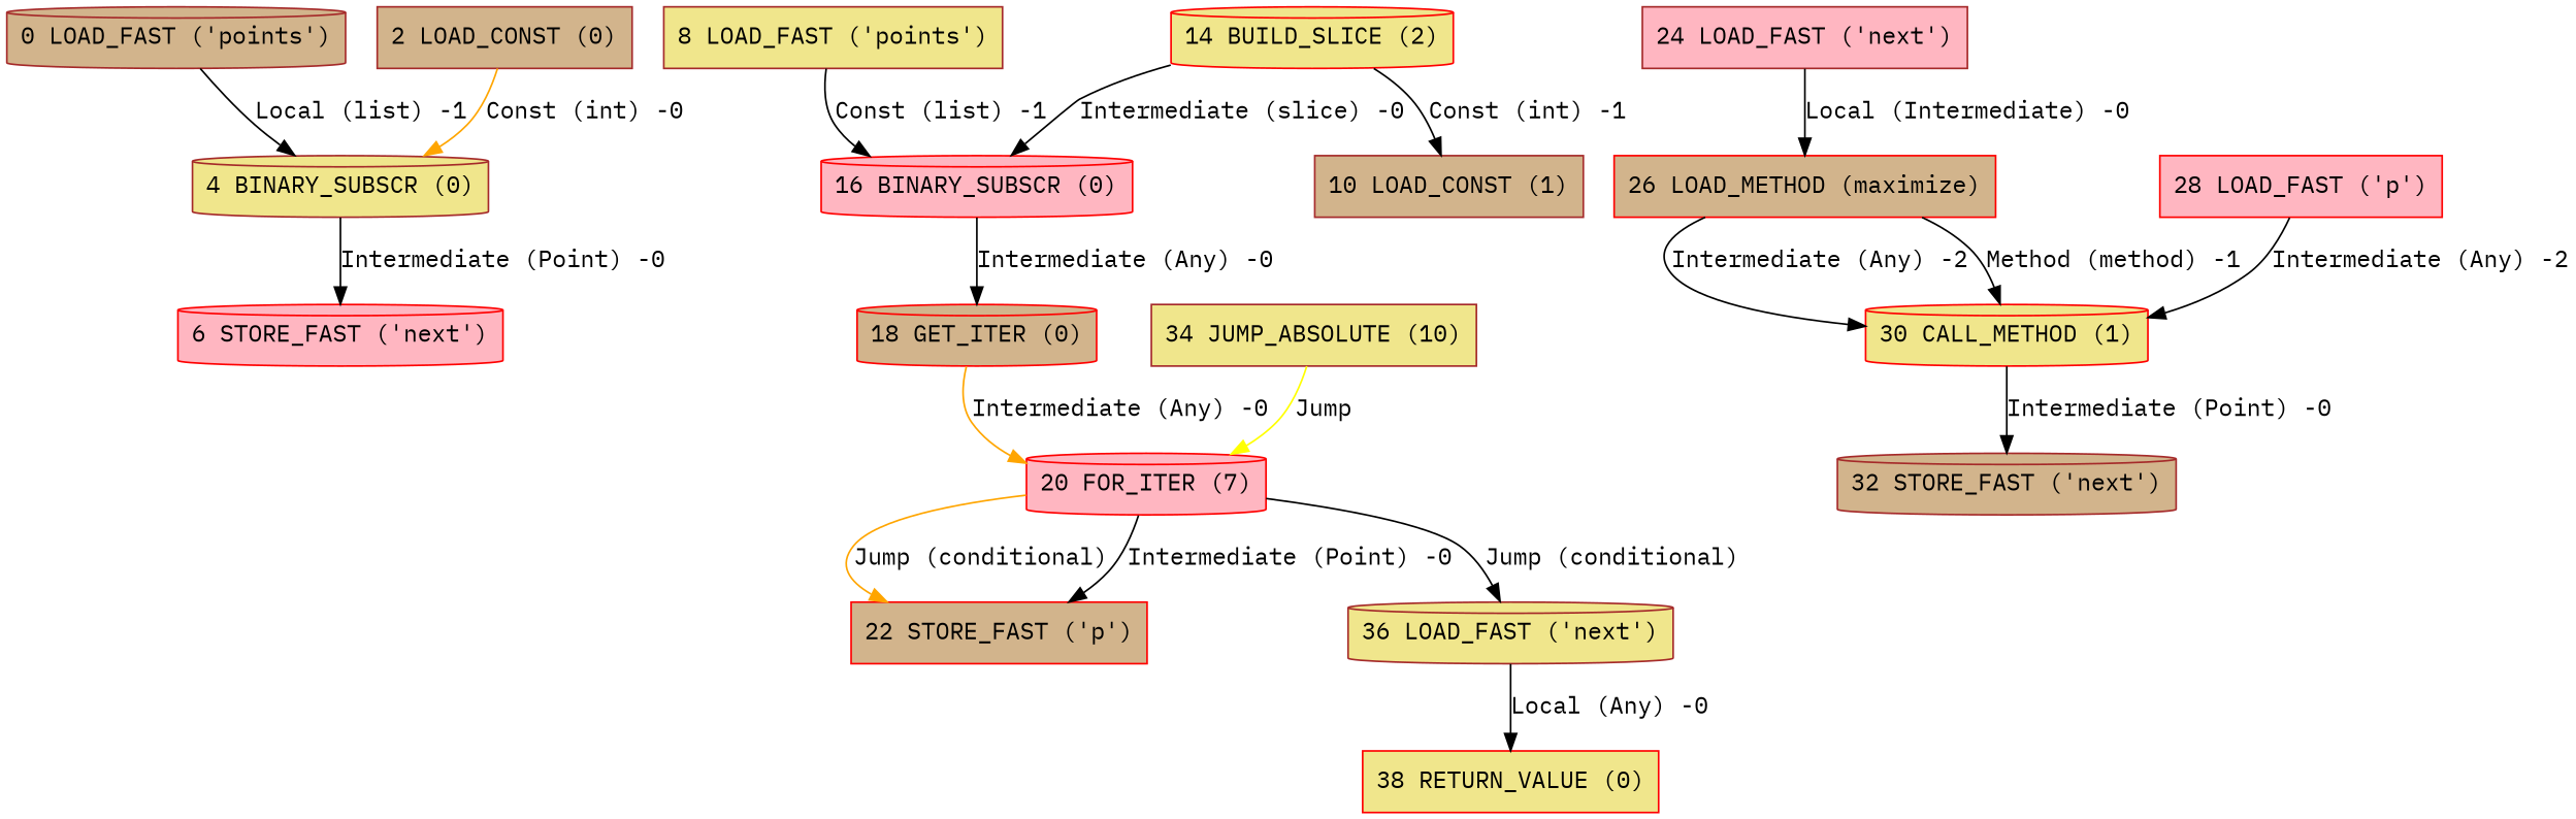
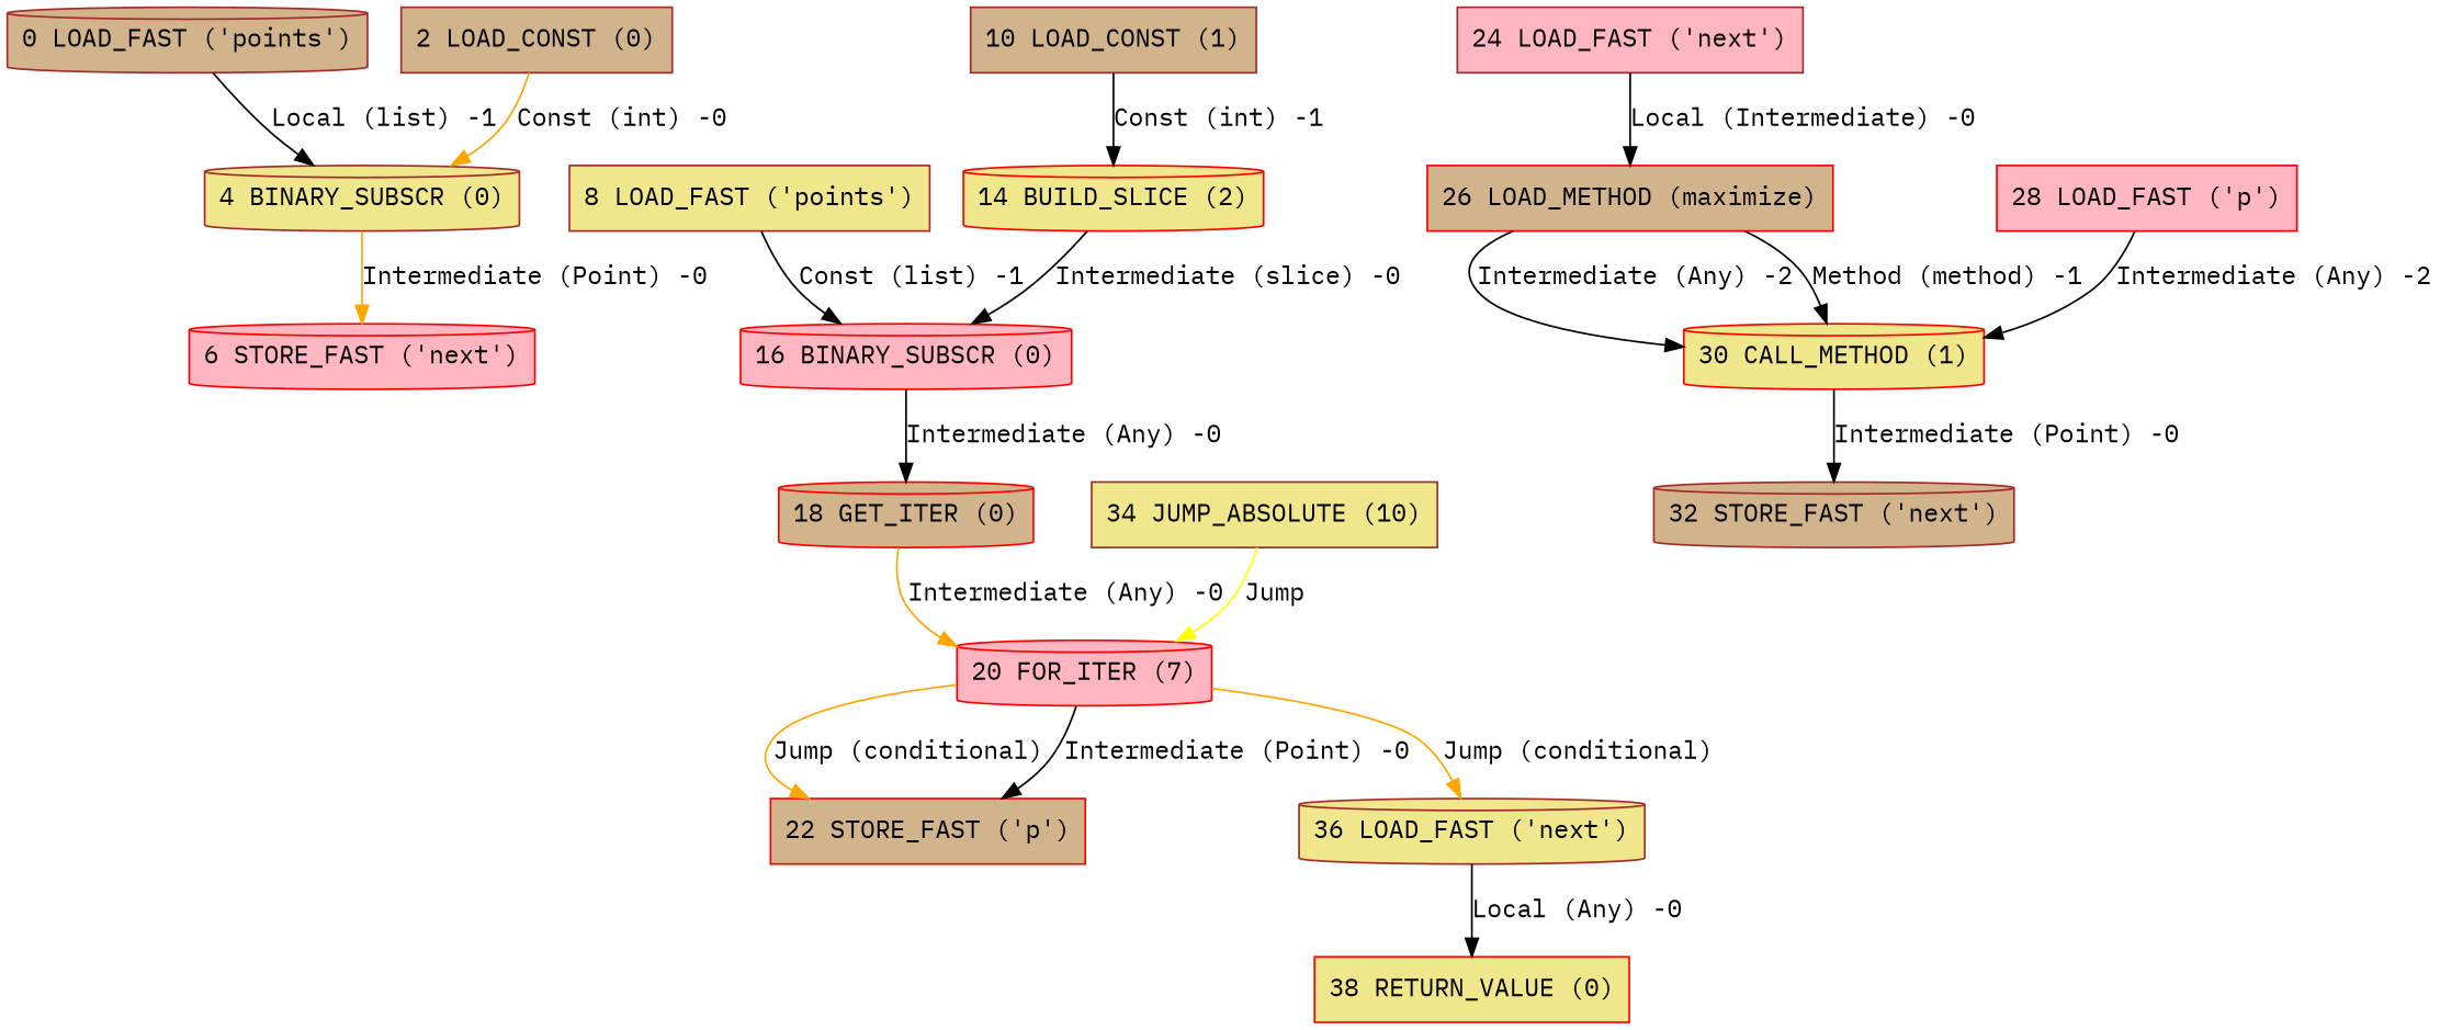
  digraph {
    fontname="IBM Plex Mono"
    node [color=red fillcolor=tan fontname="IBM Plex Mono" shape=cylinder style=filled]
    edge [color=black fontname="IBM Plex Mono"]
    n1 [color=brown label="0 LOAD_FAST ('points')"]
    n2 [color=brown fillcolor=khaki label="4 BINARY_SUBSCR (0)"]
    n3 [fillcolor=lightpink label="6 STORE_FAST ('next')"]
    n4 [color=brown label="2 LOAD_CONST (0)" shape=box]
    n5 [color=brown fillcolor=khaki label="8 LOAD_FAST ('points')" shape=box]
    n6 [fillcolor=lightpink label="16 BINARY_SUBSCR (0)"]
    n7 [label="18 GET_ITER (0)"]
    n8 [color=brown label="10 LOAD_CONST (1)" shape=box]
    n9 [fillcolor=khaki label="14 BUILD_SLICE (2)"]
    n10 [fillcolor=lightpink label="20 FOR_ITER (7)"]
    n11 [label="22 STORE_FAST ('p')" shape=box]
    n12 [color=brown fillcolor=khaki label="36 LOAD_FAST ('next')"]
    n13 [fillcolor=khaki label="38 RETURN_VALUE (0)" shape=box]
    n14 [color=brown fillcolor=lightpink label="24 LOAD_FAST ('next')" shape=box]
    n15 [label="26 LOAD_METHOD (maximize)" shape=box]
    n16 [fillcolor=khaki label="30 CALL_METHOD (1)"]
    n17 [color=brown label="32 STORE_FAST ('next')"]
    n18 [fillcolor=lightpink label="28 LOAD_FAST ('p')" shape=box]
    n19 [color=brown fillcolor=khaki label="34 JUMP_ABSOLUTE (10)" shape=box]
    n1 -> n2 [label="Local (list) -1"]
-   n2 -> n3 [label="Intermediate (Point) -0"]
+   n2 -> n3 [color=orange label="Intermediate (Point) -0"]
    n4 -> n2 [color=orange label="Const (int) -0"]
    n5 -> n6 [label="Const (list) -1"]
    n6 -> n7 [label="Intermediate (Any) -0"]
    n7 -> n10 [color=orange label="Intermediate (Any) -0"]
-   n9 -> n8 [label="Const (int) -1"]
+   n8 -> n9 [label="Const (int) -1"]
    n9 -> n6 [label="Intermediate (slice) -0"]
    n10 -> n11 [color=orange label="Jump (conditional)"]
    n10 -> n11 [label="Intermediate (Point) -0"]
-   n10 -> n12 [label="Jump (conditional)"]
+   n10 -> n12 [color=orange label="Jump (conditional)"]
    n12 -> n13 [label="Local (Any) -0"]
    n14 -> n15 [label="Local (Intermediate) -0"]
    n15 -> n16 [label="Intermediate (Any) -2"]
    n15 -> n16 [label="Method (method) -1"]
    n16 -> n17 [label="Intermediate (Point) -0"]
    n18 -> n16 [label="Intermediate (Any) -2"]
    n19 -> n10 [color=yellow label=Jump]
  }
